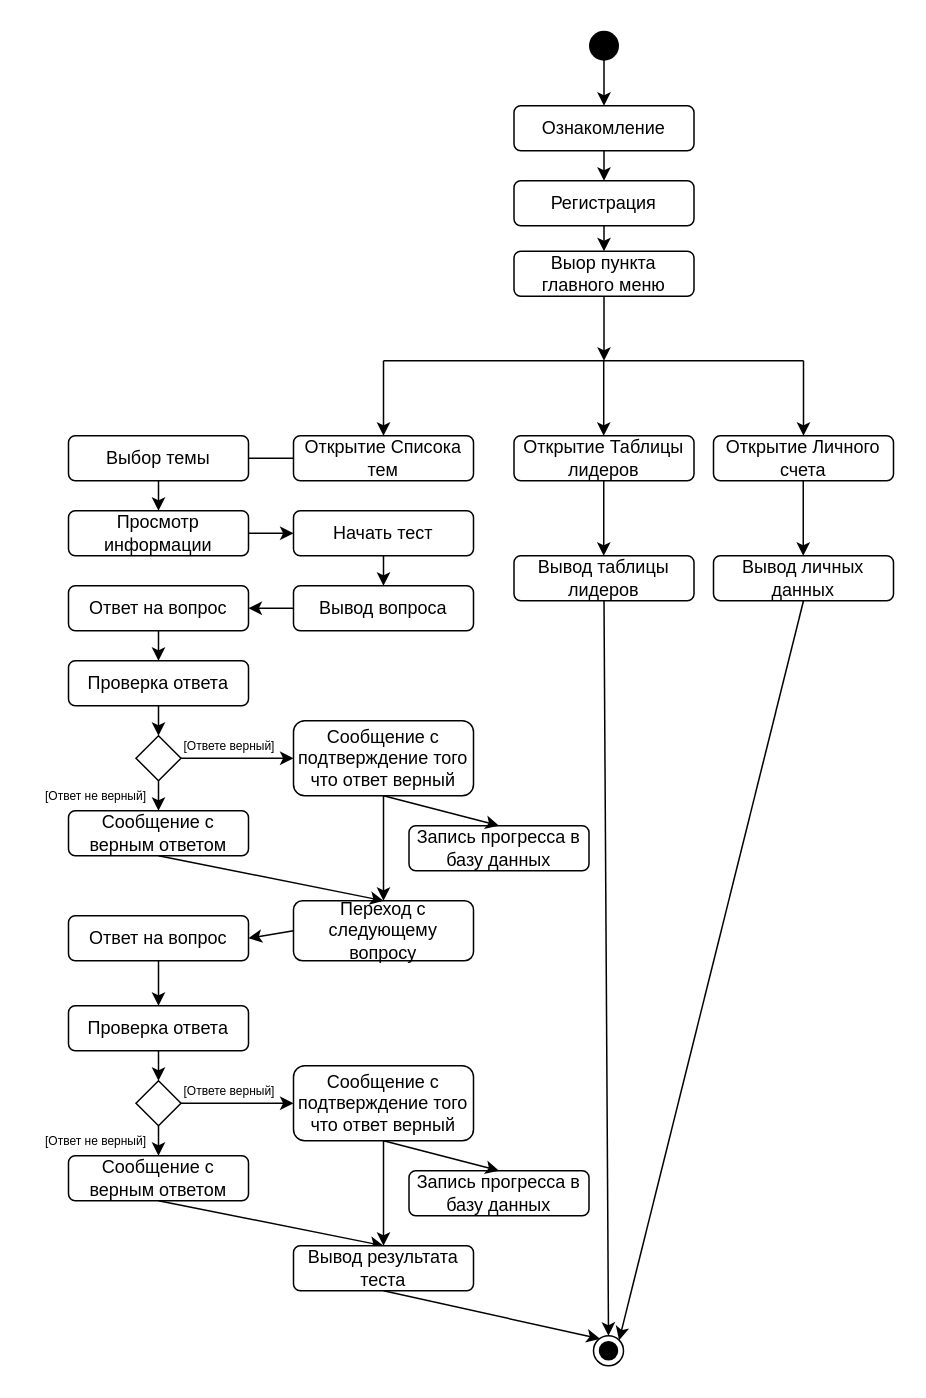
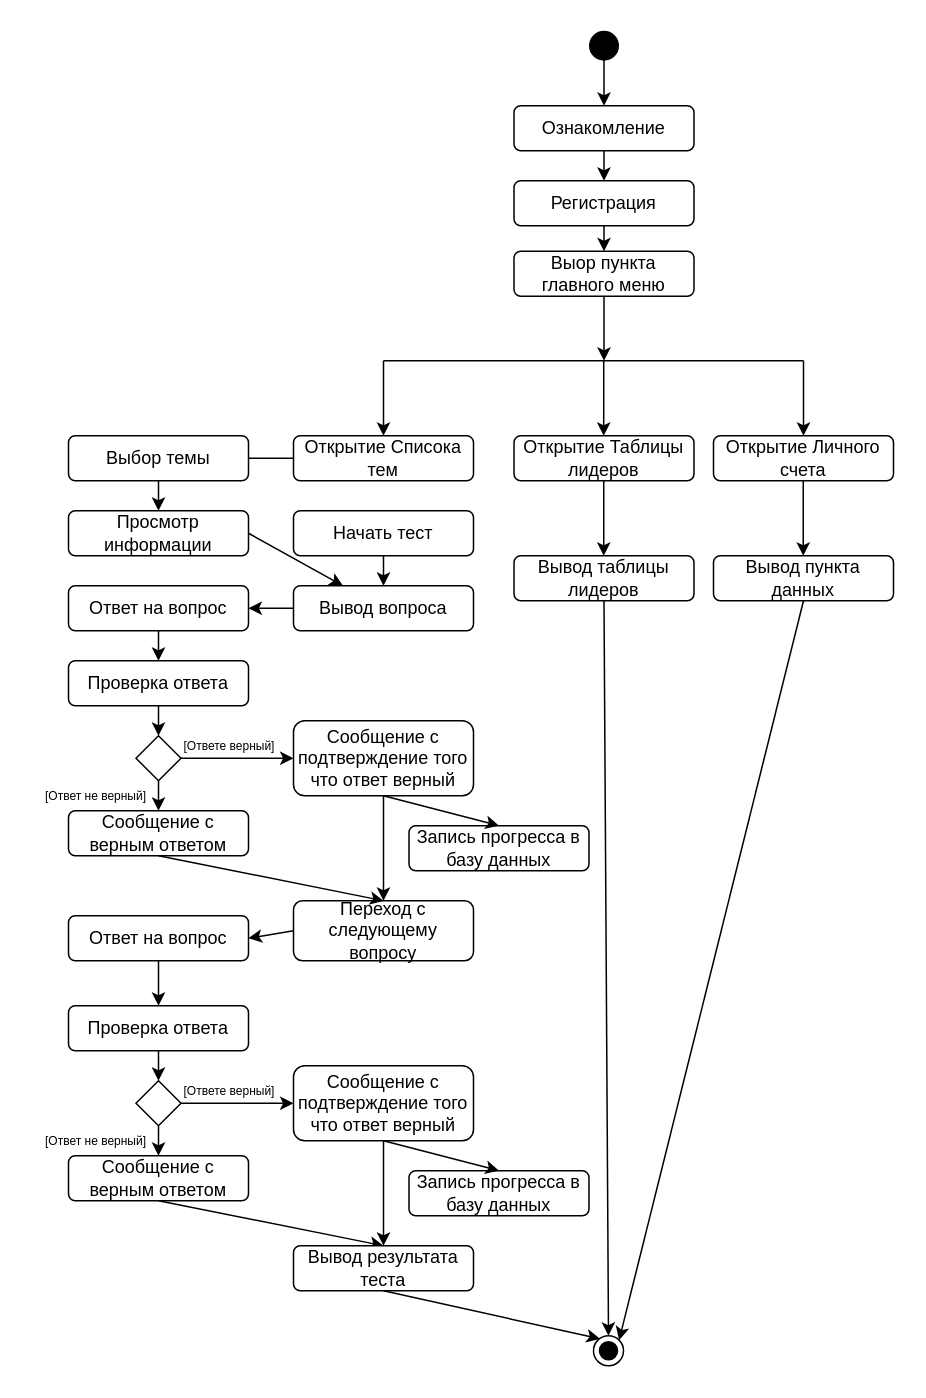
  <mxCell id="0" />
  <mxCell id="1" parent="0" />
  <mxCell id="2" value="" style="shape=waypoint;sketch=0;fillStyle=solid;size=6;pointerEvents=1;points=[];fillColor=none;resizable=0;rotatable=0;perimeter=centerPerimeter;snapToPoint=1;strokeWidth=8;" parent="1" vertex="1"><mxGeometry x="392" y="20" width="20" height="20" as="geometry" /></mxCell>
  <mxCell id="3" value="" style="endArrow=classic;html=1;rounded=0;exitX=0.5;exitY=1;exitDx=0;exitDy=0;entryX=0.5;entryY=0;entryDx=0;entryDy=0;" parent="1" source="26" edge="1" target="4"><mxGeometry width="50" height="50" relative="1" as="geometry"><mxPoint x="389" y="230" as="sourcePoint" /><mxPoint x="399" y="160" as="targetPoint" /></mxGeometry></mxCell>
  <mxCell id="4" value="Регистрация" style="rounded=1;whiteSpace=wrap;html=1;" parent="1" vertex="1"><mxGeometry x="342" y="120" width="120" height="30" as="geometry" /></mxCell>
  <mxCell id="5" value="" style="endArrow=classic;html=1;rounded=0;exitX=0.5;exitY=1;exitDx=0;exitDy=0;" parent="1" edge="1" source="27"><mxGeometry width="50" height="50" relative="1" as="geometry"><mxPoint x="402.76" y="190" as="sourcePoint" /><mxPoint x="402" y="240" as="targetPoint" /></mxGeometry></mxCell>
  <mxCell id="6" value="" style="endArrow=none;html=1;rounded=0;" parent="1" edge="1"><mxGeometry width="50" height="50" relative="1" as="geometry"><mxPoint x="255" y="240" as="sourcePoint" /><mxPoint x="535.005" y="240" as="targetPoint" /></mxGeometry></mxCell>
  <mxCell id="7" value="" style="endArrow=classic;html=1;rounded=0;" parent="1" edge="1"><mxGeometry width="50" height="50" relative="1" as="geometry"><mxPoint x="255" y="240" as="sourcePoint" /><mxPoint x="255" y="290" as="targetPoint" /></mxGeometry></mxCell>
  <mxCell id="8" value="" style="endArrow=classic;html=1;rounded=0;" parent="1" edge="1"><mxGeometry width="50" height="50" relative="1" as="geometry"><mxPoint x="401.81" y="240" as="sourcePoint" /><mxPoint x="401.81" y="290" as="targetPoint" /></mxGeometry></mxCell>
  <mxCell id="9" value="" style="endArrow=classic;html=1;rounded=0;" parent="1" edge="1"><mxGeometry width="50" height="50" relative="1" as="geometry"><mxPoint x="535" y="240" as="sourcePoint" /><mxPoint x="535" y="290" as="targetPoint" /></mxGeometry></mxCell>
  <mxCell id="10" value="Открытие Списока тем" style="rounded=1;whiteSpace=wrap;html=1;" parent="1" vertex="1"><mxGeometry x="195" y="290" width="120" height="30" as="geometry" /></mxCell>
  <mxCell id="11" value="Открытие Таблицы лидеров" style="rounded=1;whiteSpace=wrap;html=1;" parent="1" vertex="1"><mxGeometry x="342" y="290" width="120" height="30" as="geometry" /></mxCell>
  <mxCell id="12" value="Открытие Личного счета" style="rounded=1;whiteSpace=wrap;html=1;" parent="1" vertex="1"><mxGeometry x="475" y="290" width="120" height="30" as="geometry" /></mxCell>
  <mxCell id="13" value="" style="endArrow=classic;html=1;rounded=0;" parent="1" edge="1"><mxGeometry width="50" height="50" relative="1" as="geometry"><mxPoint x="401.83" y="320" as="sourcePoint" /><mxPoint x="401.83" y="370" as="targetPoint" /></mxGeometry></mxCell>
  <mxCell id="14" value="" style="endArrow=classic;html=1;rounded=0;" parent="1" edge="1"><mxGeometry width="50" height="50" relative="1" as="geometry"><mxPoint x="534.83" y="320" as="sourcePoint" /><mxPoint x="534.83" y="370" as="targetPoint" /></mxGeometry></mxCell>
  <mxCell id="15" value="Вывод таблицы лидеров" style="rounded=1;whiteSpace=wrap;html=1;" parent="1" vertex="1"><mxGeometry x="342" y="370" width="120" height="30" as="geometry" /></mxCell>
- <mxCell id="16" value="Вывод личных данных" style="rounded=1;whiteSpace=wrap;html=1;" parent="1" vertex="1"><mxGeometry x="475" y="370" width="120" height="30" as="geometry" /></mxCell>
+ <mxCell id="16" value="Вывод пункта данных" style="rounded=1;whiteSpace=wrap;html=1;" parent="1" vertex="1"><mxGeometry x="475" y="370" width="120" height="30" as="geometry" /></mxCell>
  <mxCell id="17" value="" style="endArrow=classic;html=1;rounded=0;exitX=0.5;exitY=1;exitDx=0;exitDy=0;entryX=0.5;entryY=0;entryDx=0;entryDy=0;" parent="1" edge="1" target="18" source="31"><mxGeometry width="50" height="50" relative="1" as="geometry"><mxPoint x="254.83" y="400" as="sourcePoint" /><mxPoint x="254.83" y="450" as="targetPoint" /></mxGeometry></mxCell>
  <mxCell id="18" value="Просмотр информации" style="rounded=1;whiteSpace=wrap;html=1;" parent="1" vertex="1"><mxGeometry x="45" y="340" width="120" height="30" as="geometry" /></mxCell>
- <mxCell id="19" value="" style="endArrow=classic;html=1;rounded=0;exitX=1;exitY=0.5;exitDx=0;exitDy=0;entryX=0;entryY=0.5;entryDx=0;entryDy=0;" parent="1" edge="1" target="20" source="18"><mxGeometry width="50" height="50" relative="1" as="geometry"><mxPoint x="254.83" y="480" as="sourcePoint" /><mxPoint x="254.83" y="530" as="targetPoint" /></mxGeometry></mxCell>
+ <mxCell id="19" value="" style="endArrow=classic;html=1;rounded=0;exitX=1;exitY=0.5;exitDx=0;exitDy=0;" parent="1" edge="1" target="32" source="18"><mxGeometry width="50" height="50" relative="1" as="geometry"><mxPoint x="254.83" y="480" as="sourcePoint" /><mxPoint x="254.83" y="530" as="targetPoint" /></mxGeometry></mxCell>
  <mxCell id="20" value="Начать тест" style="rounded=1;whiteSpace=wrap;html=1;" parent="1" vertex="1"><mxGeometry x="195" y="340" width="120" height="30" as="geometry" /></mxCell>
  <mxCell id="21" value="" style="endArrow=classic;html=1;rounded=0;exitX=0.5;exitY=1;exitDx=0;exitDy=0;entryX=0.5;entryY=0;entryDx=0;entryDy=0;" parent="1" edge="1" target="32" source="20"><mxGeometry width="50" height="50" relative="1" as="geometry"><mxPoint x="254.83" y="560" as="sourcePoint" /><mxPoint x="275" y="490" as="targetPoint" /></mxGeometry></mxCell>
  <mxCell id="22" value="" style="ellipse;html=1;shape=endState;fillColor=#000000;strokeColor=#000000;strokeWidth=1;" parent="1" vertex="1"><mxGeometry x="395" y="890" width="20" height="20" as="geometry" /></mxCell>
  <mxCell id="23" value="" style="endArrow=classic;html=1;rounded=0;exitX=0.5;exitY=1;exitDx=0;exitDy=0;entryX=0.5;entryY=0;entryDx=0;entryDy=0;" parent="1" source="15" target="22" edge="1"><mxGeometry width="50" height="50" relative="1" as="geometry"><mxPoint x="274.83" y="580" as="sourcePoint" /><mxPoint x="274.83" y="630" as="targetPoint" /></mxGeometry></mxCell>
  <mxCell id="24" value="" style="endArrow=classic;html=1;rounded=0;exitX=0.5;exitY=1;exitDx=0;exitDy=0;entryX=1;entryY=0;entryDx=0;entryDy=0;" parent="1" source="16" target="22" edge="1"><mxGeometry width="50" height="50" relative="1" as="geometry"><mxPoint x="284.83" y="590" as="sourcePoint" /><mxPoint x="284.83" y="640" as="targetPoint" /></mxGeometry></mxCell>
  <mxCell id="25" value="" style="endArrow=classic;html=1;rounded=0;exitX=0.53;exitY=0.927;exitDx=0;exitDy=0;exitPerimeter=0;" parent="1" source="2" target="26" edge="1"><mxGeometry width="50" height="50" relative="1" as="geometry"><mxPoint x="402" y="30" as="sourcePoint" /><mxPoint x="399" y="160" as="targetPoint" /></mxGeometry></mxCell>
  <mxCell id="26" value="Ознакомление" style="rounded=1;whiteSpace=wrap;html=1;" parent="1" vertex="1"><mxGeometry x="342" y="70" width="120" height="30" as="geometry" /></mxCell>
  <mxCell id="27" value="Выор пункта главного меню" style="rounded=1;whiteSpace=wrap;html=1;" parent="1" vertex="1"><mxGeometry x="342" y="167" width="120" height="30" as="geometry" /></mxCell>
  <mxCell id="28" value="" style="rhombus;whiteSpace=wrap;html=1;" parent="1" vertex="1"><mxGeometry x="90" y="490" width="30" height="30" as="geometry" /></mxCell>
  <mxCell id="29" value="" style="endArrow=classic;html=1;rounded=0;exitX=0.5;exitY=1;exitDx=0;exitDy=0;entryX=0.5;entryY=0;entryDx=0;entryDy=0;" edge="1" parent="1" source="4" target="27"><mxGeometry width="50" height="50" relative="1" as="geometry"><mxPoint x="409.76" y="200" as="sourcePoint" /><mxPoint x="409" y="250" as="targetPoint" /></mxGeometry></mxCell>
  <mxCell id="30" value="" style="endArrow=none;html=1;rounded=0;entryX=1;entryY=0.5;entryDx=0;entryDy=0;exitX=0;exitY=0.5;exitDx=0;exitDy=0;" edge="1" parent="1" source="10" target="31"><mxGeometry width="50" height="50" relative="1" as="geometry"><mxPoint x="254.83" y="320" as="sourcePoint" /><mxPoint x="254.83" y="370" as="targetPoint" /></mxGeometry></mxCell>
  <mxCell id="31" value="Выбор темы" style="rounded=1;whiteSpace=wrap;html=1;" parent="1" vertex="1"><mxGeometry x="45" y="290" width="120" height="30" as="geometry" /></mxCell>
  <mxCell id="32" value="Вывод вопроса" style="rounded=1;whiteSpace=wrap;html=1;" vertex="1" parent="1"><mxGeometry x="195" y="390" width="120" height="30" as="geometry" /></mxCell>
  <mxCell id="33" value="" style="endArrow=classic;html=1;rounded=0;exitX=0;exitY=0.5;exitDx=0;exitDy=0;entryX=1;entryY=0.5;entryDx=0;entryDy=0;" edge="1" parent="1" target="34" source="32"><mxGeometry width="50" height="50" relative="1" as="geometry"><mxPoint x="255" y="520" as="sourcePoint" /><mxPoint x="275" y="540" as="targetPoint" /></mxGeometry></mxCell>
  <mxCell id="34" value="Ответ на вопрос" style="rounded=1;whiteSpace=wrap;html=1;" vertex="1" parent="1"><mxGeometry x="45" y="390" width="120" height="30" as="geometry" /></mxCell>
  <mxCell id="35" value="" style="endArrow=classic;html=1;rounded=0;exitX=0.5;exitY=1;exitDx=0;exitDy=0;entryX=0.5;entryY=0;entryDx=0;entryDy=0;" edge="1" parent="1" target="36" source="34"><mxGeometry width="50" height="50" relative="1" as="geometry"><mxPoint x="255" y="570" as="sourcePoint" /><mxPoint x="275" y="590" as="targetPoint" /></mxGeometry></mxCell>
  <mxCell id="36" value="Проверка ответа" style="rounded=1;whiteSpace=wrap;html=1;" vertex="1" parent="1"><mxGeometry x="45" y="440" width="120" height="30" as="geometry" /></mxCell>
  <mxCell id="37" value="" style="endArrow=classic;html=1;rounded=0;exitX=0.5;exitY=1;exitDx=0;exitDy=0;entryX=0.5;entryY=0;entryDx=0;entryDy=0;" edge="1" parent="1" source="36" target="28"><mxGeometry width="50" height="50" relative="1" as="geometry"><mxPoint x="115" y="430" as="sourcePoint" /><mxPoint x="115" y="450" as="targetPoint" /></mxGeometry></mxCell>
  <mxCell id="38" value="" style="endArrow=classic;html=1;rounded=0;exitX=1;exitY=0.5;exitDx=0;exitDy=0;entryX=0;entryY=0.5;entryDx=0;entryDy=0;" edge="1" parent="1" source="28" target="39"><mxGeometry width="50" height="50" relative="1" as="geometry"><mxPoint x="115" y="480" as="sourcePoint" /><mxPoint x="195" y="505" as="targetPoint" /></mxGeometry></mxCell>
  <mxCell id="39" value="Сообщение с подтверждение того что ответ верный" style="rounded=1;whiteSpace=wrap;html=1;" vertex="1" parent="1"><mxGeometry x="195" y="480" width="120" height="50" as="geometry" /></mxCell>
  <mxCell id="40" value="" style="endArrow=classic;html=1;rounded=0;exitX=0.5;exitY=1;exitDx=0;exitDy=0;" edge="1" parent="1" source="28"><mxGeometry width="50" height="50" relative="1" as="geometry"><mxPoint x="115" y="480" as="sourcePoint" /><mxPoint x="105" y="540" as="targetPoint" /></mxGeometry></mxCell>
  <mxCell id="41" value="Сообщение с верным ответом" style="rounded=1;whiteSpace=wrap;html=1;" vertex="1" parent="1"><mxGeometry x="45" y="540" width="120" height="30" as="geometry" /></mxCell>
  <mxCell id="42" value="&lt;font&gt;[Ответе верный]&lt;/font&gt;" style="text;html=1;align=center;verticalAlign=middle;resizable=0;points=[];autosize=1;strokeColor=none;fillColor=none;fontSize=8;" vertex="1" parent="1"><mxGeometry x="112" y="487" width="80" height="20" as="geometry" /></mxCell>
  <mxCell id="43" value="&lt;font&gt;[Ответ не верный]&lt;/font&gt;" style="text;html=1;align=center;verticalAlign=middle;resizable=0;points=[];autosize=1;strokeColor=none;fillColor=none;fontSize=8;" vertex="1" parent="1"><mxGeometry x="20" y="519" width="85" height="22" as="geometry" /></mxCell>
  <mxCell id="44" value="Переход с следующему вопросу" style="rounded=1;whiteSpace=wrap;html=1;" vertex="1" parent="1"><mxGeometry x="195" y="600" width="120" height="40" as="geometry" /></mxCell>
  <mxCell id="45" value="" style="endArrow=classic;html=1;rounded=0;exitX=0.5;exitY=1;exitDx=0;exitDy=0;entryX=0.5;entryY=0;entryDx=0;entryDy=0;" edge="1" parent="1" source="41" target="44"><mxGeometry width="50" height="50" relative="1" as="geometry"><mxPoint x="115" y="480" as="sourcePoint" /><mxPoint x="115" y="500" as="targetPoint" /></mxGeometry></mxCell>
  <mxCell id="46" value="" style="endArrow=classic;html=1;rounded=0;exitX=0.5;exitY=1;exitDx=0;exitDy=0;entryX=0.5;entryY=0;entryDx=0;entryDy=0;" edge="1" parent="1" source="39" target="44"><mxGeometry width="50" height="50" relative="1" as="geometry"><mxPoint x="125" y="490" as="sourcePoint" /><mxPoint x="125" y="510" as="targetPoint" /></mxGeometry></mxCell>
  <mxCell id="47" value="Проверка ответа" style="rounded=1;whiteSpace=wrap;html=1;" vertex="1" parent="1"><mxGeometry x="45" y="670" width="120" height="30" as="geometry" /></mxCell>
  <mxCell id="48" value="" style="endArrow=classic;html=1;rounded=0;exitX=0;exitY=0.5;exitDx=0;exitDy=0;entryX=1;entryY=0.5;entryDx=0;entryDy=0;" edge="1" parent="1" source="44" target="51"><mxGeometry width="50" height="50" relative="1" as="geometry"><mxPoint x="265" y="540" as="sourcePoint" /><mxPoint x="265" y="610" as="targetPoint" /></mxGeometry></mxCell>
  <mxCell id="49" value="Запись прогресса в базу данных" style="rounded=1;whiteSpace=wrap;html=1;" vertex="1" parent="1"><mxGeometry x="272" y="550" width="120" height="30" as="geometry" /></mxCell>
  <mxCell id="50" value="" style="endArrow=classic;html=1;rounded=0;exitX=0.5;exitY=1;exitDx=0;exitDy=0;entryX=0.5;entryY=0;entryDx=0;entryDy=0;" edge="1" parent="1" source="39" target="49"><mxGeometry width="50" height="50" relative="1" as="geometry"><mxPoint x="115" y="430" as="sourcePoint" /><mxPoint x="115" y="450" as="targetPoint" /></mxGeometry></mxCell>
  <mxCell id="51" value="Ответ на вопрос" style="rounded=1;whiteSpace=wrap;html=1;" vertex="1" parent="1"><mxGeometry x="45" y="610" width="120" height="30" as="geometry" /></mxCell>
  <mxCell id="52" value="" style="endArrow=classic;html=1;rounded=0;exitX=0.5;exitY=1;exitDx=0;exitDy=0;entryX=0.5;entryY=0;entryDx=0;entryDy=0;" edge="1" parent="1" source="51" target="47"><mxGeometry width="50" height="50" relative="1" as="geometry"><mxPoint x="115" y="430" as="sourcePoint" /><mxPoint x="115" y="450" as="targetPoint" /></mxGeometry></mxCell>
  <mxCell id="53" value="" style="rhombus;whiteSpace=wrap;html=1;" vertex="1" parent="1"><mxGeometry x="90" y="720" width="30" height="30" as="geometry" /></mxCell>
  <mxCell id="54" value="" style="endArrow=classic;html=1;rounded=0;exitX=0.5;exitY=1;exitDx=0;exitDy=0;entryX=0.5;entryY=0;entryDx=0;entryDy=0;" edge="1" parent="1" target="53"><mxGeometry width="50" height="50" relative="1" as="geometry"><mxPoint x="105" y="700" as="sourcePoint" /><mxPoint x="115" y="680" as="targetPoint" /></mxGeometry></mxCell>
  <mxCell id="55" value="" style="endArrow=classic;html=1;rounded=0;exitX=1;exitY=0.5;exitDx=0;exitDy=0;entryX=0;entryY=0.5;entryDx=0;entryDy=0;" edge="1" parent="1" source="53" target="56"><mxGeometry width="50" height="50" relative="1" as="geometry"><mxPoint x="115" y="710" as="sourcePoint" /><mxPoint x="195" y="735" as="targetPoint" /></mxGeometry></mxCell>
  <mxCell id="56" value="Сообщение с подтверждение того что ответ верный" style="rounded=1;whiteSpace=wrap;html=1;" vertex="1" parent="1"><mxGeometry x="195" y="710" width="120" height="50" as="geometry" /></mxCell>
  <mxCell id="57" value="" style="endArrow=classic;html=1;rounded=0;exitX=0.5;exitY=1;exitDx=0;exitDy=0;" edge="1" parent="1" source="53"><mxGeometry width="50" height="50" relative="1" as="geometry"><mxPoint x="115" y="710" as="sourcePoint" /><mxPoint x="105" y="770" as="targetPoint" /></mxGeometry></mxCell>
  <mxCell id="58" value="Сообщение с верным ответом" style="rounded=1;whiteSpace=wrap;html=1;" vertex="1" parent="1"><mxGeometry x="45" y="770" width="120" height="30" as="geometry" /></mxCell>
  <mxCell id="59" value="&lt;font&gt;[Ответе верный]&lt;/font&gt;" style="text;html=1;align=center;verticalAlign=middle;resizable=0;points=[];autosize=1;strokeColor=none;fillColor=none;fontSize=8;" vertex="1" parent="1"><mxGeometry x="112" y="717" width="80" height="20" as="geometry" /></mxCell>
  <mxCell id="60" value="" style="endArrow=classic;html=1;rounded=0;exitX=0.5;exitY=1;exitDx=0;exitDy=0;entryX=0.5;entryY=0;entryDx=0;entryDy=0;" edge="1" parent="1" source="58" target="64"><mxGeometry width="50" height="50" relative="1" as="geometry"><mxPoint x="115" y="710" as="sourcePoint" /><mxPoint x="255" y="830" as="targetPoint" /></mxGeometry></mxCell>
  <mxCell id="61" value="" style="endArrow=classic;html=1;rounded=0;exitX=0.5;exitY=1;exitDx=0;exitDy=0;entryX=0.5;entryY=0;entryDx=0;entryDy=0;" edge="1" parent="1" source="56" target="64"><mxGeometry width="50" height="50" relative="1" as="geometry"><mxPoint x="125" y="720" as="sourcePoint" /><mxPoint x="255" y="830" as="targetPoint" /></mxGeometry></mxCell>
  <mxCell id="62" value="Запись прогресса в базу данных" style="rounded=1;whiteSpace=wrap;html=1;" vertex="1" parent="1"><mxGeometry x="272" y="780" width="120" height="30" as="geometry" /></mxCell>
  <mxCell id="63" value="" style="endArrow=classic;html=1;rounded=0;exitX=0.5;exitY=1;exitDx=0;exitDy=0;entryX=0.5;entryY=0;entryDx=0;entryDy=0;" edge="1" parent="1" source="56" target="62"><mxGeometry width="50" height="50" relative="1" as="geometry"><mxPoint x="115" y="660" as="sourcePoint" /><mxPoint x="115" y="680" as="targetPoint" /></mxGeometry></mxCell>
  <mxCell id="64" value="Вывод результата теста" style="rounded=1;whiteSpace=wrap;html=1;" vertex="1" parent="1"><mxGeometry x="195" y="830" width="120" height="30" as="geometry" /></mxCell>
  <mxCell id="65" value="" style="endArrow=classic;html=1;rounded=0;exitX=0.5;exitY=1;exitDx=0;exitDy=0;entryX=0.217;entryY=0.103;entryDx=0;entryDy=0;entryPerimeter=0;" edge="1" parent="1" source="64" target="22"><mxGeometry width="50" height="50" relative="1" as="geometry"><mxPoint x="265" y="770" as="sourcePoint" /><mxPoint x="265" y="840" as="targetPoint" /></mxGeometry></mxCell>
  <mxCell id="66" value="&lt;font&gt;[Ответ не верный]&lt;/font&gt;" style="text;html=1;align=center;verticalAlign=middle;resizable=0;points=[];autosize=1;strokeColor=none;fillColor=none;fontSize=8;" vertex="1" parent="1"><mxGeometry x="20" y="749" width="85" height="22" as="geometry" /></mxCell>
